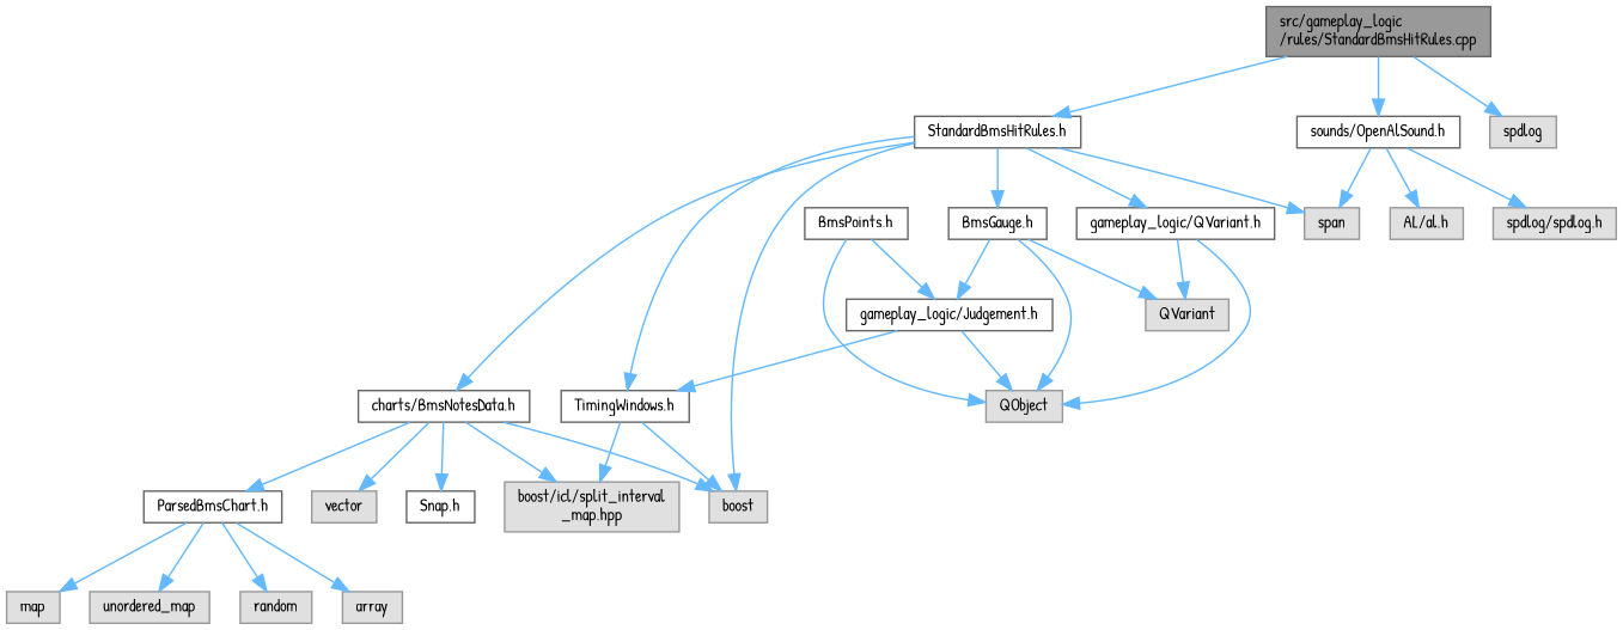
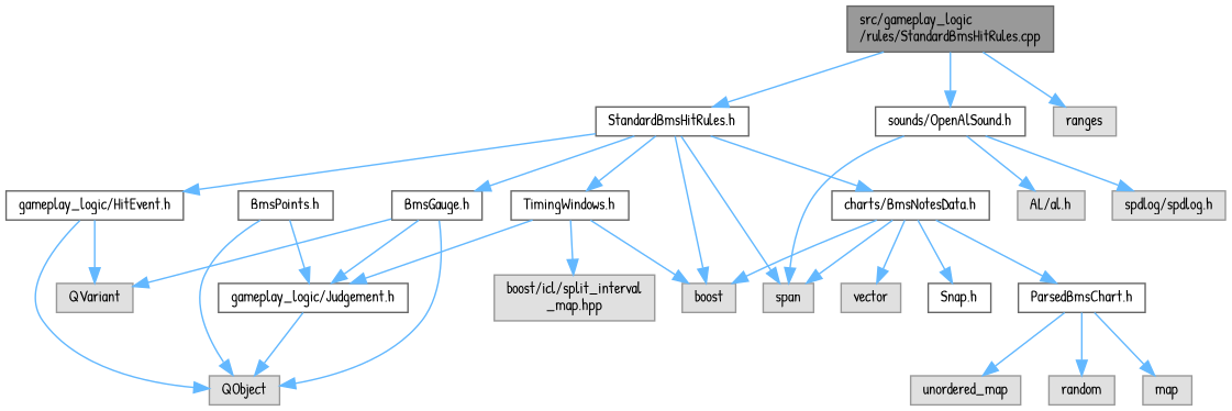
  digraph {
    fontname="Patrick Hand"
    node [color=grey60 fillcolor="#E0E0E0" fontname="Patrick Hand" fontsize=10 shape=box style=filled]
    edge [color=steelblue1 fontname="Patrick Hand" fontsize=10 labelfontname=Helvetica labelfontsize=10 style=solid]
    n1 [color=gray40 fillcolor=grey60 fontcolor=black height=0.2 label="src/gameplay_logic\l/rules/StandardBmsHitRules.cpp" width=0.4]
    n2 [color=grey40 fillcolor=white height=0.2 label="StandardBmsHitRules.h" width=0.4]
    n3 [color=grey40 fillcolor=white height=0.2 label="sounds/OpenAlSound.h" width=0.4]
-   n4 [height=0.2 label=spdlog width=0.4]
+   n4 [height=0.2 label=ranges width=0.4]
    n5 [color=grey40 fillcolor=white height=0.2 label="charts/BmsNotesData.h" width=0.4]
    n6 [height=0.2 label=boost width=0.4]
    n7 [height=0.2 label=span width=0.4]
    n8 [color=grey40 fillcolor=white height=0.2 label="TimingWindows.h" width=0.4]
    n9 [color=grey40 fillcolor=white height=0.2 label="BmsGauge.h" width=0.4]
-   n10 [color=grey40 fillcolor=white height=0.2 label="gameplay_logic/QVariant.h" width=0.4]
+   n10 [color=grey40 fillcolor=white height=0.2 label="gameplay_logic/HitEvent.h" width=0.4]
    n11 [height=0.2 label="AL/al.h" width=0.4]
    n12 [height=0.2 label="spdlog/spdlog.h" width=0.4]
    n13 [height=0.2 label=vector width=0.4]
    n14 [color=grey40 fillcolor=white height=0.2 label="Snap.h" width=0.4]
    n15 [color=grey40 fillcolor=white height=0.2 label="ParsedBmsChart.h" width=0.4]
    n16 [height=0.2 label="boost/icl/split_interval\l_map.hpp" width=0.4]
    n17 [color=grey40 fillcolor=white height=0.2 label="gameplay_logic/Judgement.h" width=0.4]
    n18 [height=0.2 label=QObject width=0.4]
    n19 [height=0.2 label=QVariant width=0.4]
    n20 [height=0.2 label=map width=0.4]
    n21 [height=0.2 label=unordered_map width=0.4]
    n22 [height=0.2 label=random width=0.4]
-   n23 [height=0.2 label=array width=0.4]
    n24 [color=grey40 fillcolor=white height=0.2 label="BmsPoints.h" width=0.4]
    n1 -> n2
    n1 -> n3
    n1 -> n4
    n2 -> n5
    n2 -> n6
    n2 -> n7
    n2 -> n8
    n2 -> n9
    n2 -> n10
    n3 -> n7
    n3 -> n11
    n3 -> n12
    n5 -> n6
-   n5 -> n16
+   n5 -> n7
    n5 -> n13
    n5 -> n14
    n5 -> n15
    n8 -> n6
    n8 -> n16
-   n17 -> n8
+   n8 -> n17
    n9 -> n17
    n9 -> n18
    n9 -> n19
    n10 -> n18
    n10 -> n19
    n15 -> n20
    n15 -> n21
    n15 -> n22
-   n15 -> n23
    n17 -> n18
    n24 -> n17
    n24 -> n18
  }
